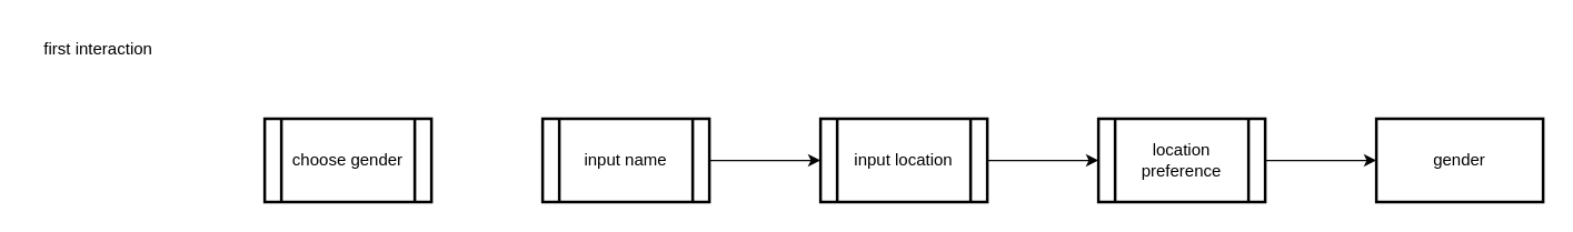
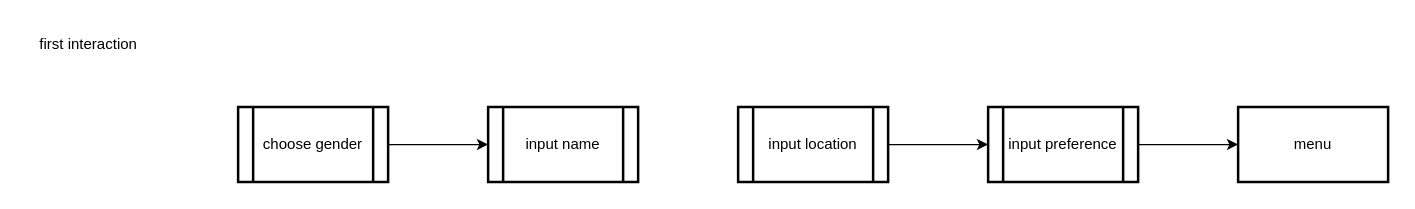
  <mxCell id="0" />
  <mxCell id="1" parent="0" />
+ <mxCell id="2" value="" style="edgeStyle=none;html=1;" parent="1" source="3" target="5" edge="1"><mxGeometry relative="1" as="geometry" /></mxCell>
  <mxCell id="3" value="choose gender" style="shape=process;whiteSpace=wrap;html=1;backgroundOutline=1;strokeWidth=2;" parent="1" vertex="1"><mxGeometry x="190" y="85" width="120" height="60" as="geometry" /></mxCell>
- <mxCell id="4" value="" style="edgeStyle=none;html=1;" parent="1" source="5" target="7" edge="1"><mxGeometry relative="1" as="geometry" /></mxCell>
  <mxCell id="5" value="input name" style="shape=process;whiteSpace=wrap;html=1;backgroundOutline=1;strokeWidth=2;" parent="1" vertex="1"><mxGeometry x="390" y="85" width="120" height="60" as="geometry" /></mxCell>
  <mxCell id="6" value="" style="edgeStyle=none;html=1;" parent="1" source="7" target="9" edge="1"><mxGeometry relative="1" as="geometry" /></mxCell>
  <mxCell id="7" value="input location" style="shape=process;whiteSpace=wrap;html=1;backgroundOutline=1;strokeWidth=2;" parent="1" vertex="1"><mxGeometry x="590" y="85" width="120" height="60" as="geometry" /></mxCell>
  <mxCell id="8" value="" style="edgeStyle=none;html=1;" edge="1" parent="1" source="9" target="11"><mxGeometry relative="1" as="geometry" /></mxCell>
- <mxCell id="9" value="location preference" style="shape=process;whiteSpace=wrap;html=1;backgroundOutline=1;strokeWidth=2;" parent="1" vertex="1"><mxGeometry x="790" y="85" width="120" height="60" as="geometry" /></mxCell>
+ <mxCell id="9" value="input preference" style="shape=process;whiteSpace=wrap;html=1;backgroundOutline=1;strokeWidth=2;" parent="1" vertex="1"><mxGeometry x="790" y="85" width="120" height="60" as="geometry" /></mxCell>
  <mxCell id="10" value="first interaction" style="text;html=1;align=center;verticalAlign=middle;resizable=0;points=[];autosize=1;strokeColor=none;fillColor=none;" vertex="1" parent="1"><mxGeometry x="20" y="20" width="100" height="30" as="geometry" /></mxCell>
- <mxCell id="11" value="gender" style="whiteSpace=wrap;html=1;strokeWidth=2;" vertex="1" parent="1"><mxGeometry x="990" y="85" width="120" height="60" as="geometry" /></mxCell>
+ <mxCell id="11" value="menu" style="whiteSpace=wrap;html=1;strokeWidth=2;" vertex="1" parent="1"><mxGeometry x="990" y="85" width="120" height="60" as="geometry" /></mxCell>
